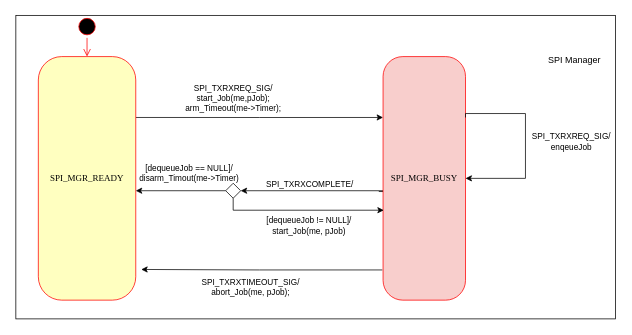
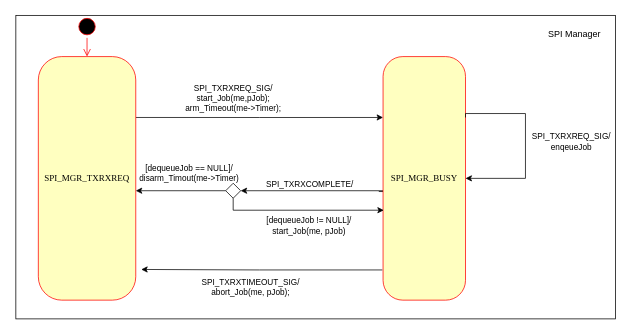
  <mxCell id="0" />
  <mxCell id="1" parent="0" />
  <mxCell id="2" value="" style="rounded=0;whiteSpace=wrap;html=1;" vertex="1" parent="1"><mxGeometry width="800" height="405" as="geometry" x="20" y="20" /></mxCell>
  <mxCell id="3" value="" style="ellipse;html=1;shape=startState;fillColor=#000000;strokeColor=#ff0000;rounded=1;shadow=0;comic=0;labelBackgroundColor=none;fontFamily=Verdana;fontSize=12;fontColor=#000000;align=center;direction=south;" parent="1" vertex="1"><mxGeometry x="100" width="30" height="30" as="geometry" y="20" /></mxCell>
  <mxCell id="4" style="edgeStyle=orthogonalEdgeStyle;rounded=0;orthogonalLoop=1;jettySize=auto;html=1;exitX=1;exitY=0.25;exitDx=0;exitDy=0;entryX=0;entryY=0.25;entryDx=0;entryDy=0;" parent="1" source="7" target="14" edge="1"><mxGeometry relative="1" as="geometry" /></mxCell>
  <mxCell id="5" value="&lt;p style=&quot;border-color: var(--border-color); font-family: Consolas; font-size: 13.333px; background-color: rgb(232, 242, 254); margin: 0px;&quot;&gt;&lt;br&gt;&lt;/p&gt;" style="edgeLabel;html=1;align=center;verticalAlign=middle;resizable=0;points=[];" parent="4" vertex="1" connectable="0"><mxGeometry x="-0.126" y="-1" relative="1" as="geometry"><mxPoint x="10" y="-32" as="offset" /></mxGeometry></mxCell>
  <mxCell id="6" value="SPI_TXRXREQ_SIG/&lt;br&gt;start_Job(me,pJob);&lt;br&gt;arm_Timeout(me-&amp;gt;Timer);" style="edgeLabel;html=1;align=center;verticalAlign=middle;resizable=0;points=[];" parent="4" vertex="1" connectable="0"><mxGeometry x="0.015" y="-2" relative="1" as="geometry"><mxPoint x="-38" y="-28" as="offset" /></mxGeometry></mxCell>
- <mxCell id="7" value="SPI_MGR_READY" style="rounded=1;whiteSpace=wrap;html=1;arcSize=24;fillColor=#ffffc0;strokeColor=#ff0000;shadow=0;comic=0;labelBackgroundColor=none;fontFamily=Verdana;fontSize=12;fontColor=#000000;align=center;" parent="1" vertex="1"><mxGeometry x="50" y="75" width="130" height="325" as="geometry" /></mxCell>
+ <mxCell id="7" value="SPI_MGR_TXRXREQ" style="rounded=1;whiteSpace=wrap;html=1;arcSize=24;fillColor=#ffffc0;strokeColor=#ff0000;shadow=0;comic=0;labelBackgroundColor=none;fontFamily=Verdana;fontSize=12;fontColor=#000000;align=center;" parent="1" vertex="1"><mxGeometry x="50" y="75" width="130" height="325" as="geometry" /></mxCell>
  <mxCell id="8" style="edgeStyle=orthogonalEdgeStyle;html=1;labelBackgroundColor=none;endArrow=open;endSize=8;strokeColor=#ff0000;fontFamily=Verdana;fontSize=12;align=left;" parent="1" source="3" target="7" edge="1"><mxGeometry relative="1" as="geometry" /></mxCell>
  <mxCell id="9" style="edgeStyle=orthogonalEdgeStyle;rounded=0;orthogonalLoop=1;jettySize=auto;html=1;exitX=0;exitY=0.5;exitDx=0;exitDy=0;" parent="1" source="11" edge="1"><mxGeometry relative="1" as="geometry"><mxPoint x="180" y="254" as="targetPoint" /><Array as="points"><mxPoint x="180" y="254" /></Array></mxGeometry></mxCell>
  <mxCell id="10" value="[dequeueJob == NULL]/&lt;br&gt;disarm_Timout(me-&amp;gt;Timer)" style="edgeLabel;html=1;align=center;verticalAlign=middle;resizable=0;points=[];" parent="9" vertex="1" connectable="0"><mxGeometry x="0.159" y="1" relative="1" as="geometry"><mxPoint x="20" y="-25" as="offset" /></mxGeometry></mxCell>
  <mxCell id="11" value="" style="rhombus;whiteSpace=wrap;html=1;" parent="1" vertex="1"><mxGeometry x="300" y="244" width="20" height="20" as="geometry" /></mxCell>
  <mxCell id="12" style="edgeStyle=orthogonalEdgeStyle;rounded=0;orthogonalLoop=1;jettySize=auto;html=1;exitX=-0.052;exitY=0.554;exitDx=0;exitDy=0;entryX=1;entryY=0.5;entryDx=0;entryDy=0;exitPerimeter=0;" parent="1" source="14" target="11" edge="1"><mxGeometry relative="1" as="geometry"><Array as="points"><mxPoint x="510" y="255" /><mxPoint x="510" y="254" /></Array></mxGeometry></mxCell>
  <mxCell id="13" value="SPI_TXRXCOMPLETE/" style="edgeLabel;html=1;align=center;verticalAlign=middle;resizable=0;points=[];" parent="12" vertex="1" connectable="0"><mxGeometry x="0.065" y="1" relative="1" as="geometry"><mxPoint y="-11" as="offset" /></mxGeometry></mxCell>
- <mxCell id="14" value="SPI_MGR_BUSY" style="rounded=1;whiteSpace=wrap;html=1;arcSize=24;fillColor=#f8cecc;strokeColor=#ff0000;shadow=0;comic=0;labelBackgroundColor=none;fontFamily=Verdana;fontSize=12;fontColor=#000000;align=center;" parent="1" vertex="1"><mxGeometry x="510" y="75" width="110" height="325" as="geometry" /></mxCell>
+ <mxCell id="14" value="SPI_MGR_BUSY" style="rounded=1;whiteSpace=wrap;html=1;arcSize=24;fillColor=#ffffc0;strokeColor=#ff0000;shadow=0;comic=0;labelBackgroundColor=none;fontFamily=Verdana;fontSize=12;fontColor=#000000;align=center;" parent="1" vertex="1"><mxGeometry x="510" y="75" width="110" height="325" as="geometry" /></mxCell>
  <mxCell id="15" style="edgeStyle=orthogonalEdgeStyle;rounded=0;orthogonalLoop=1;jettySize=auto;html=1;exitX=1;exitY=0.25;exitDx=0;exitDy=0;entryX=1;entryY=0.5;entryDx=0;entryDy=0;" parent="1" source="14" target="14" edge="1"><mxGeometry relative="1" as="geometry"><mxPoint x="590" y="180" as="targetPoint" /><Array as="points"><mxPoint x="620" y="151" /><mxPoint x="700" y="151" /><mxPoint x="700" y="238" /><mxPoint x="620" y="238" /></Array></mxGeometry></mxCell>
  <mxCell id="16" value="SPI_TXRXREQ_SIG/&lt;br&gt;enqeueJob" style="edgeLabel;html=1;align=center;verticalAlign=middle;resizable=0;points=[];" parent="15" vertex="1" connectable="0"><mxGeometry x="0.349" y="2" relative="1" as="geometry"><mxPoint x="58" y="-47" as="offset" /></mxGeometry></mxCell>
  <mxCell id="17" style="edgeStyle=orthogonalEdgeStyle;rounded=0;orthogonalLoop=1;jettySize=auto;html=1;exitX=0.5;exitY=1;exitDx=0;exitDy=0;" parent="1" source="11" edge="1"><mxGeometry relative="1" as="geometry"><mxPoint x="511" y="280" as="targetPoint" /><Array as="points"><mxPoint x="310" y="280" /></Array></mxGeometry></mxCell>
  <mxCell id="18" value="[dequeueJob != NULL]/&lt;br&gt;start_Job(me, pJob)" style="edgeLabel;html=1;align=center;verticalAlign=middle;resizable=0;points=[];" parent="17" vertex="1" connectable="0"><mxGeometry x="-0.16" y="1" relative="1" as="geometry"><mxPoint x="25" y="21" as="offset" /></mxGeometry></mxCell>
  <mxCell id="19" style="edgeStyle=orthogonalEdgeStyle;rounded=0;orthogonalLoop=1;jettySize=auto;html=1;exitX=-0.009;exitY=0.876;exitDx=0;exitDy=0;entryX=1.056;entryY=0.874;entryDx=0;entryDy=0;exitPerimeter=0;entryPerimeter=0;" parent="1" source="14" target="7" edge="1"><mxGeometry relative="1" as="geometry"><mxPoint x="200" y="470" as="sourcePoint" /><mxPoint x="530" y="470" as="targetPoint" /></mxGeometry></mxCell>
  <mxCell id="20" value="&lt;p style=&quot;border-color: var(--border-color); font-family: Consolas; font-size: 13.333px; background-color: rgb(232, 242, 254); margin: 0px;&quot;&gt;&lt;br&gt;&lt;/p&gt;" style="edgeLabel;html=1;align=center;verticalAlign=middle;resizable=0;points=[];" parent="19" vertex="1" connectable="0"><mxGeometry x="-0.126" y="-1" relative="1" as="geometry"><mxPoint x="10" y="-32" as="offset" /></mxGeometry></mxCell>
  <mxCell id="21" value="SPI_TXRXTIMEOUT_SIG/&lt;br&gt;abort_Job(me, pJob);" style="edgeLabel;html=1;align=center;verticalAlign=middle;resizable=0;points=[];" parent="19" vertex="1" connectable="0"><mxGeometry x="0.015" y="-2" relative="1" as="geometry"><mxPoint x="-15" y="23" as="offset" /></mxGeometry></mxCell>
- <mxCell id="22" value="SPI Manager" style="text;html=1;align=center;verticalAlign=middle;resizable=0;points=[];autosize=1;strokeColor=none;fillColor=none;" vertex="1" parent="1"><mxGeometry x="720" y="65" width="90" height="30" as="geometry" /></mxCell>
+ <mxCell id="22" value="SPI Manager" style="text;html=1;align=center;verticalAlign=middle;resizable=0;points=[];autosize=1;strokeColor=none;fillColor=none;" vertex="1" parent="1"><mxGeometry x="720" y="30" width="90" height="30" as="geometry" /></mxCell>
